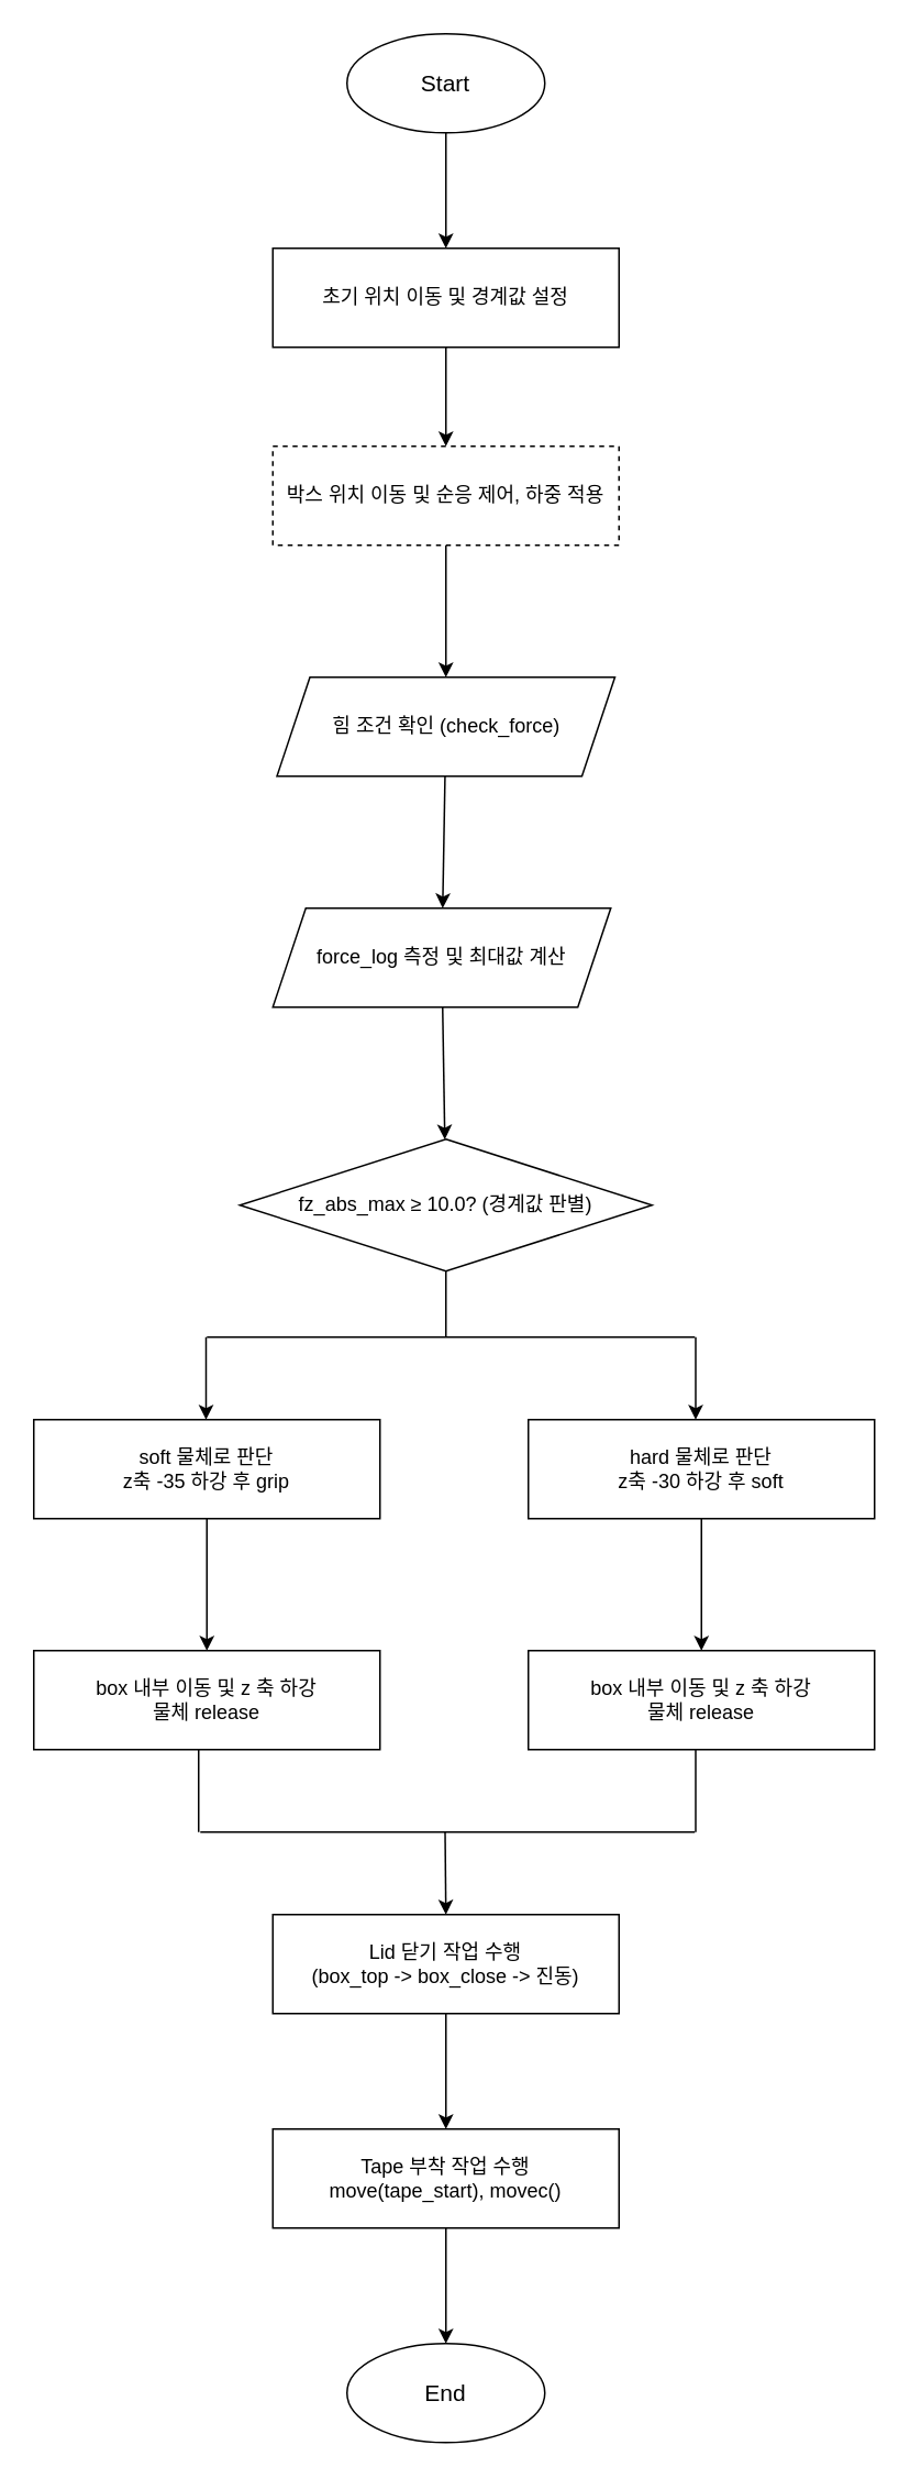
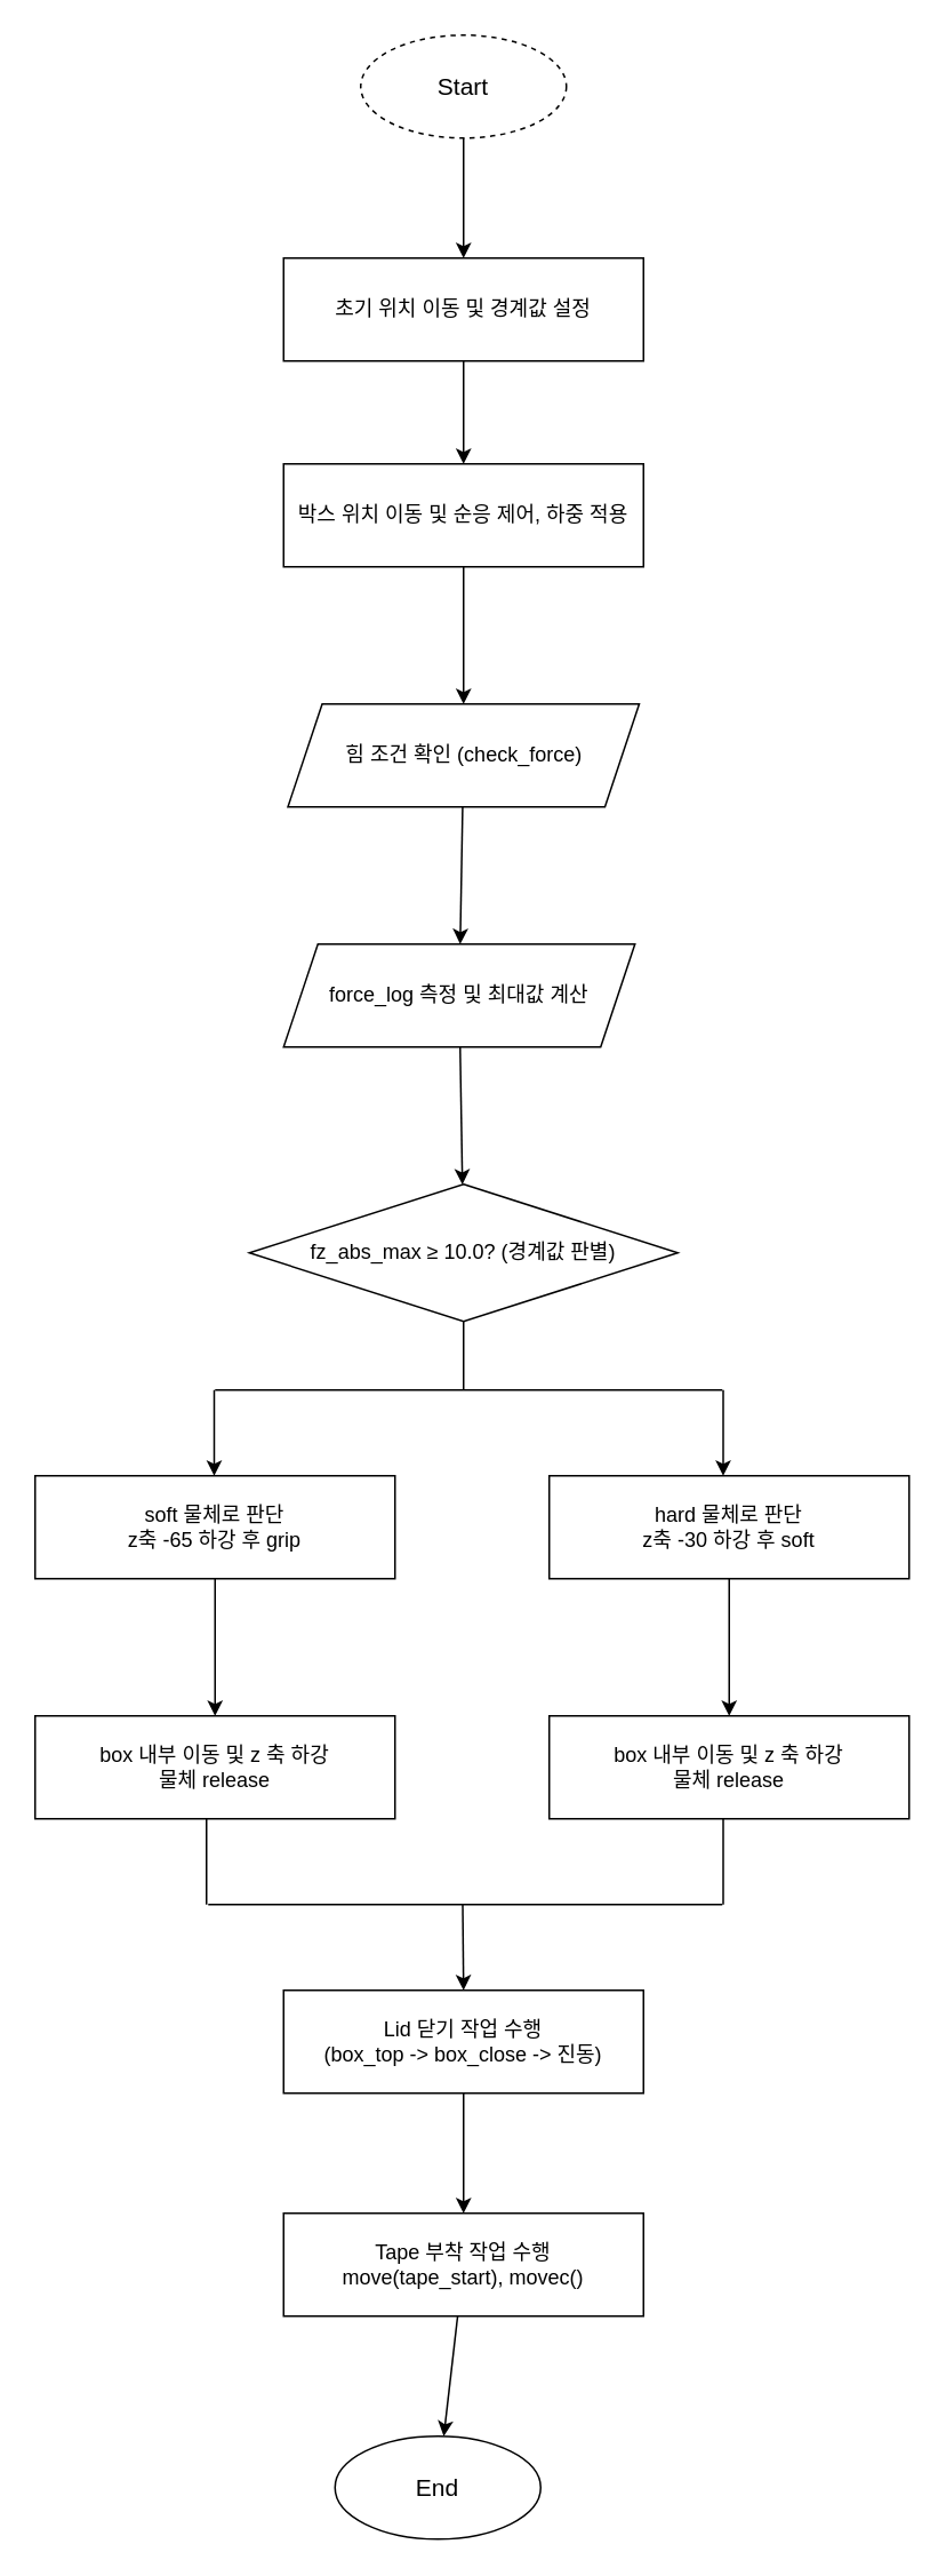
  <mxCell id="0" />
  <mxCell id="1" parent="0" />
  <mxCell id="2" value="" style="edgeStyle=none;html=1;" edge="1" parent="1" source="3" target="5"><mxGeometry relative="1" as="geometry" /></mxCell>
- <mxCell id="3" value="&lt;font style=&quot;font-size: 14px;&quot;&gt;Start&lt;/font&gt;" style="ellipse;whiteSpace=wrap;html=1;" vertex="1" parent="1"><mxGeometry x="210" y="20" width="120" height="60" as="geometry" /></mxCell>
+ <mxCell id="3" value="&lt;font style=&quot;font-size: 14px;&quot;&gt;Start&lt;/font&gt;" style="ellipse;whiteSpace=wrap;html=1;dashed=1;" vertex="1" parent="1"><mxGeometry x="210" y="20" width="120" height="60" as="geometry" /></mxCell>
  <mxCell id="4" value="" style="edgeStyle=none;html=1;" edge="1" parent="1" source="5" target="7"><mxGeometry relative="1" as="geometry" /></mxCell>
  <mxCell id="5" value="초기 위치 이동 및 경계값 설정" style="rounded=0;whiteSpace=wrap;html=1;" vertex="1" parent="1"><mxGeometry x="165" y="150" width="210" height="60" as="geometry" /></mxCell>
  <mxCell id="6" value="" style="edgeStyle=none;html=1;" edge="1" parent="1" source="7" target="9"><mxGeometry relative="1" as="geometry" /></mxCell>
- <mxCell id="7" value="박스 위치 이동 및 순응 제어, 하중 적용" style="rounded=0;whiteSpace=wrap;html=1;dashed=1;" vertex="1" parent="1"><mxGeometry x="165" y="270" width="210" height="60" as="geometry" /></mxCell>
+ <mxCell id="7" value="박스 위치 이동 및 순응 제어, 하중 적용" style="rounded=0;whiteSpace=wrap;html=1;" vertex="1" parent="1"><mxGeometry x="165" y="270" width="210" height="60" as="geometry" /></mxCell>
  <mxCell id="8" value="" style="edgeStyle=none;html=1;" edge="1" parent="1" source="9" target="11"><mxGeometry relative="1" as="geometry" /></mxCell>
  <mxCell id="9" value="힘 조건 확인 (check_force)" style="shape=parallelogram;perimeter=parallelogramPerimeter;whiteSpace=wrap;html=1;fixedSize=1;" vertex="1" parent="1"><mxGeometry x="167.5" y="410" width="205" height="60" as="geometry" /></mxCell>
  <mxCell id="10" value="" style="edgeStyle=none;html=1;" edge="1" parent="1" source="11" target="12"><mxGeometry relative="1" as="geometry" /></mxCell>
  <mxCell id="11" value="force_log 측정 및 최대값 계산" style="shape=parallelogram;perimeter=parallelogramPerimeter;whiteSpace=wrap;html=1;fixedSize=1;" vertex="1" parent="1"><mxGeometry x="165" y="550" width="205" height="60" as="geometry" /></mxCell>
  <mxCell id="12" value="fz_abs_max ≥ 10.0? (경계값 판별)" style="rhombus;whiteSpace=wrap;html=1;" vertex="1" parent="1"><mxGeometry x="145" y="690" width="250" height="80" as="geometry" /></mxCell>
  <mxCell id="13" value="" style="edgeStyle=none;html=1;" edge="1" parent="1" source="14" target="17"><mxGeometry relative="1" as="geometry" /></mxCell>
  <mxCell id="14" value="hard 물체로 판단&lt;div&gt;z축 -30 하강 후 soft&lt;/div&gt;" style="rounded=0;whiteSpace=wrap;html=1;" vertex="1" parent="1"><mxGeometry x="320" y="860" width="210" height="60" as="geometry" /></mxCell>
  <mxCell id="15" value="" style="edgeStyle=none;html=1;" edge="1" parent="1" source="16" target="18"><mxGeometry relative="1" as="geometry" /></mxCell>
- <mxCell id="16" value="soft 물체로 판단&lt;div&gt;z축 -35 하강 후 grip&lt;/div&gt;" style="rounded=0;whiteSpace=wrap;html=1;" vertex="1" parent="1"><mxGeometry x="20" y="860" width="210" height="60" as="geometry" /></mxCell>
+ <mxCell id="16" value="soft 물체로 판단&lt;div&gt;z축 -65 하강 후 grip&lt;/div&gt;" style="rounded=0;whiteSpace=wrap;html=1;" vertex="1" parent="1"><mxGeometry x="20" y="860" width="210" height="60" as="geometry" /></mxCell>
  <mxCell id="17" value="box 내부 이동 및 z 축 하강&lt;div&gt;물체 release&lt;/div&gt;" style="rounded=0;whiteSpace=wrap;html=1;" vertex="1" parent="1"><mxGeometry x="320" y="1000" width="210" height="60" as="geometry" /></mxCell>
  <mxCell id="18" value="box 내부 이동 및 z 축 하강&lt;div&gt;물체 release&lt;/div&gt;" style="rounded=0;whiteSpace=wrap;html=1;" vertex="1" parent="1"><mxGeometry x="20" y="1000" width="210" height="60" as="geometry" /></mxCell>
  <mxCell id="19" value="" style="edgeStyle=none;html=1;" edge="1" parent="1" source="20" target="22"><mxGeometry relative="1" as="geometry" /></mxCell>
  <mxCell id="20" value="Lid 닫기 작업 수행&lt;div&gt;(box_top -&amp;gt; box_close -&amp;gt; 진동)&lt;/div&gt;" style="rounded=0;whiteSpace=wrap;html=1;" vertex="1" parent="1"><mxGeometry x="165" y="1160" width="210" height="60" as="geometry" /></mxCell>
  <mxCell id="21" value="" style="edgeStyle=none;html=1;" edge="1" parent="1" source="22" target="23"><mxGeometry relative="1" as="geometry" /></mxCell>
  <mxCell id="22" value="Tape 부착 작업 수행&lt;div&gt;move(tape_start), movec()&lt;/div&gt;" style="rounded=0;whiteSpace=wrap;html=1;" vertex="1" parent="1"><mxGeometry x="165" y="1290" width="210" height="60" as="geometry" /></mxCell>
- <mxCell id="23" value="&lt;span style=&quot;font-size: 14px;&quot;&gt;End&lt;/span&gt;" style="ellipse;whiteSpace=wrap;html=1;" vertex="1" parent="1"><mxGeometry x="210" y="1420" width="120" height="60" as="geometry" /></mxCell>
+ <mxCell id="23" value="&lt;span style=&quot;font-size: 14px;&quot;&gt;End&lt;/span&gt;" style="ellipse;whiteSpace=wrap;html=1;" vertex="1" parent="1"><mxGeometry x="195" y="1420" width="120" height="60" as="geometry" /></mxCell>
  <mxCell id="24" value="" style="endArrow=none;html=1;" edge="1" parent="1"><mxGeometry width="50" height="50" relative="1" as="geometry"><mxPoint x="125" y="810" as="sourcePoint" /><mxPoint x="421" y="810" as="targetPoint" /></mxGeometry></mxCell>
  <mxCell id="25" value="" style="endArrow=none;html=1;" edge="1" parent="1"><mxGeometry width="50" height="50" relative="1" as="geometry"><mxPoint x="270" y="810" as="sourcePoint" /><mxPoint x="270" y="770" as="targetPoint" /></mxGeometry></mxCell>
  <mxCell id="26" value="" style="endArrow=classic;html=1;" edge="1" parent="1"><mxGeometry width="50" height="50" relative="1" as="geometry"><mxPoint x="124.5" y="810" as="sourcePoint" /><mxPoint x="124.5" y="860" as="targetPoint" /></mxGeometry></mxCell>
  <mxCell id="27" value="" style="endArrow=classic;html=1;" edge="1" parent="1"><mxGeometry width="50" height="50" relative="1" as="geometry"><mxPoint x="421.5" y="810" as="sourcePoint" /><mxPoint x="421.5" y="860" as="targetPoint" /></mxGeometry></mxCell>
  <mxCell id="28" value="" style="endArrow=none;html=1;" edge="1" parent="1"><mxGeometry width="50" height="50" relative="1" as="geometry"><mxPoint x="120" y="1110" as="sourcePoint" /><mxPoint x="120" y="1060" as="targetPoint" /></mxGeometry></mxCell>
  <mxCell id="29" value="" style="endArrow=none;html=1;" edge="1" parent="1"><mxGeometry width="50" height="50" relative="1" as="geometry"><mxPoint x="421.5" y="1110" as="sourcePoint" /><mxPoint x="421.5" y="1060" as="targetPoint" /></mxGeometry></mxCell>
  <mxCell id="30" value="" style="endArrow=none;html=1;" edge="1" parent="1"><mxGeometry width="50" height="50" relative="1" as="geometry"><mxPoint x="121" y="1110" as="sourcePoint" /><mxPoint x="421" y="1110" as="targetPoint" /></mxGeometry></mxCell>
  <mxCell id="31" value="" style="edgeStyle=none;html=1;" edge="1" parent="1"><mxGeometry relative="1" as="geometry"><mxPoint x="269.5" y="1110" as="sourcePoint" /><mxPoint x="270" y="1160" as="targetPoint" /></mxGeometry></mxCell>
